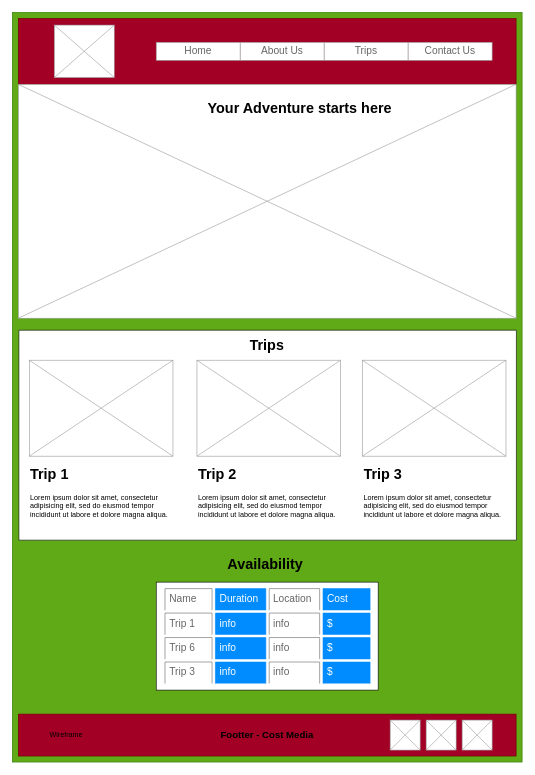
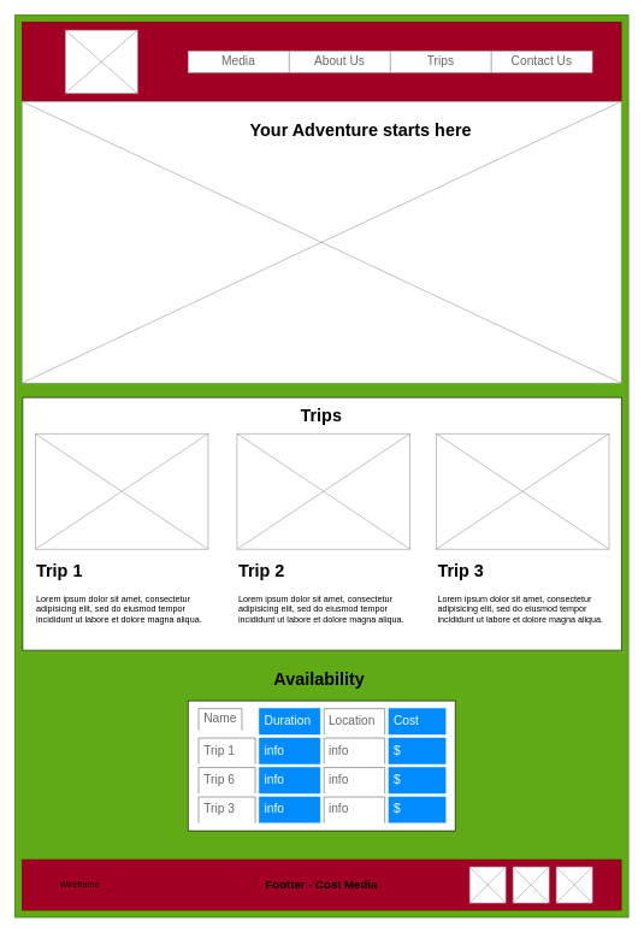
  <mxCell id="0" />
  <mxCell id="1" parent="0" />
  <mxCell id="2" value="" style="rounded=0;whiteSpace=wrap;html=1;fillColor=#60a917;fontColor=#ffffff;strokeColor=#2D7600;" vertex="1" parent="1"><mxGeometry width="850" height="1250" as="geometry" x="20" y="20" /></mxCell>
  <mxCell id="3" value="" style="verticalLabelPosition=bottom;verticalAlign=top;html=1;shape=mxgraph.basic.rect;fillColor2=none;strokeWidth=1;size=20;indent=5;" vertex="1" parent="1"><mxGeometry x="31" y="550" width="829.5" height="350" as="geometry" /></mxCell>
  <mxCell id="4" value="" style="rounded=0;whiteSpace=wrap;html=1;fillColor=light-dark(#A20025,#4D4247);fontColor=#ffffff;strokeColor=#6F0000;" vertex="1" parent="1"><mxGeometry x="30" y="30" width="830" height="110" as="geometry" /></mxCell>
  <mxCell id="5" value="" style="verticalLabelPosition=bottom;shadow=0;dashed=0;align=center;html=1;verticalAlign=top;strokeWidth=1;shape=mxgraph.mockup.graphics.simpleIcon;strokeColor=#999999;" vertex="1" parent="1"><mxGeometry x="90" y="41.25" width="100" height="87.5" as="geometry" /></mxCell>
  <mxCell id="6" value="" style="swimlane;shape=mxgraph.bootstrap.anchor;strokeColor=#999999;fillColor=#ffffff;fontColor=#666666;childLayout=stackLayout;horizontal=0;startSize=0;horizontalStack=1;resizeParent=1;resizeParentMax=0;resizeLast=0;collapsible=0;marginBottom=0;whiteSpace=wrap;html=1;" vertex="1" parent="1"><mxGeometry x="260" y="70" width="560" height="30" as="geometry" /></mxCell>
- <mxCell id="7" value="Home" style="text;strokeColor=inherit;align=center;verticalAlign=middle;spacingLeft=10;spacingRight=10;overflow=hidden;points=[[0,0.5],[1,0.5]];portConstraint=eastwest;rotatable=0;whiteSpace=wrap;html=1;fillColor=inherit;fontColor=inherit;fontSize=17;" vertex="1" parent="6"><mxGeometry width="140" height="30" as="geometry" /></mxCell>
+ <mxCell id="7" value="Media" style="text;strokeColor=inherit;align=center;verticalAlign=middle;spacingLeft=10;spacingRight=10;overflow=hidden;points=[[0,0.5],[1,0.5]];portConstraint=eastwest;rotatable=0;whiteSpace=wrap;html=1;fillColor=inherit;fontColor=inherit;fontSize=17;" vertex="1" parent="6"><mxGeometry width="140" height="30" as="geometry" /></mxCell>
  <mxCell id="8" value="About Us" style="text;strokeColor=inherit;align=center;verticalAlign=middle;spacingLeft=10;spacingRight=10;overflow=hidden;points=[[0,0.5],[1,0.5]];portConstraint=eastwest;rotatable=0;whiteSpace=wrap;html=1;fillColor=inherit;fontColor=inherit;fontSize=17;" vertex="1" parent="6"><mxGeometry x="140" width="140" height="30" as="geometry" /></mxCell>
  <mxCell id="9" value="Trips" style="text;strokeColor=inherit;align=center;verticalAlign=middle;spacingLeft=10;spacingRight=10;overflow=hidden;points=[[0,0.5],[1,0.5]];portConstraint=eastwest;rotatable=0;whiteSpace=wrap;html=1;fillColor=inherit;fontColor=inherit;fontSize=17;" vertex="1" parent="6"><mxGeometry x="280" width="140" height="30" as="geometry" /></mxCell>
  <mxCell id="10" value="Contact Us" style="text;strokeColor=inherit;align=center;verticalAlign=middle;spacingLeft=10;spacingRight=10;overflow=hidden;points=[[0,0.5],[1,0.5]];portConstraint=eastwest;rotatable=0;whiteSpace=wrap;html=1;fillColor=inherit;fontColor=inherit;fontSize=17;" vertex="1" parent="6"><mxGeometry x="420" width="140" height="30" as="geometry" /></mxCell>
  <mxCell id="11" value="" style="rounded=0;whiteSpace=wrap;html=1;fillColor=light-dark(#A20025,#4D4247);fontColor=#ffffff;strokeColor=#6F0000;" vertex="1" parent="1"><mxGeometry x="30" y="1190" width="830" height="70" as="geometry" /></mxCell>
  <mxCell id="12" value="" style="verticalLabelPosition=bottom;shadow=0;dashed=0;align=center;html=1;verticalAlign=top;strokeWidth=1;shape=mxgraph.mockup.graphics.simpleIcon;strokeColor=#999999;" vertex="1" parent="1"><mxGeometry x="770" y="1200" width="50" height="50" as="geometry" /></mxCell>
  <mxCell id="13" value="" style="verticalLabelPosition=bottom;shadow=0;dashed=0;align=center;html=1;verticalAlign=top;strokeWidth=1;shape=mxgraph.mockup.graphics.simpleIcon;strokeColor=#999999;" vertex="1" parent="1"><mxGeometry x="710" y="1200" width="50" height="50" as="geometry" /></mxCell>
  <mxCell id="14" value="" style="verticalLabelPosition=bottom;shadow=0;dashed=0;align=center;html=1;verticalAlign=top;strokeWidth=1;shape=mxgraph.mockup.graphics.simpleIcon;strokeColor=#999999;" vertex="1" parent="1"><mxGeometry x="650" y="1200" width="50" height="50" as="geometry" /></mxCell>
  <mxCell id="15" value="&lt;font style=&quot;font-size: 16px;&quot;&gt;&lt;b&gt;Footter - Cost Media&lt;/b&gt;&lt;/font&gt;" style="text;html=1;align=center;verticalAlign=middle;whiteSpace=wrap;rounded=0;" vertex="1" parent="1"><mxGeometry x="345" y="1210" width="200" height="30" as="geometry" /></mxCell>
  <mxCell id="16" value="" style="verticalLabelPosition=bottom;shadow=0;dashed=0;align=center;html=1;verticalAlign=top;strokeWidth=1;shape=mxgraph.mockup.graphics.simpleIcon;strokeColor=#999999;" vertex="1" parent="1"><mxGeometry x="48.37" y="600" width="239.5" height="160" as="geometry" /></mxCell>
  <mxCell id="17" value="Wireframe" style="text;html=1;align=center;verticalAlign=middle;whiteSpace=wrap;rounded=0;" vertex="1" parent="1"><mxGeometry x="80" y="1210" width="60" height="30" as="geometry" /></mxCell>
  <mxCell id="18" value="" style="verticalLabelPosition=bottom;shadow=0;dashed=0;align=center;html=1;verticalAlign=top;strokeWidth=1;shape=mxgraph.mockup.graphics.simpleIcon;strokeColor=#999999;" vertex="1" parent="1"><mxGeometry x="30" y="140" width="830" height="390" as="geometry" /></mxCell>
  <mxCell id="19" value="&lt;h1 style=&quot;margin-top: 0px;&quot;&gt;Your Adventure starts here&lt;/h1&gt;" style="text;html=1;whiteSpace=wrap;overflow=hidden;rounded=0;" vertex="1" parent="1"><mxGeometry x="344" y="160" width="312" height="40" as="geometry" /></mxCell>
  <mxCell id="20" value="&lt;h1 style=&quot;margin-top: 0px;&quot;&gt;Trip 1&lt;/h1&gt;&lt;p&gt;Lorem ipsum dolor sit amet, consectetur adipisicing elit, sed do eiusmod tempor incididunt ut labore et dolore magna aliqua.&lt;/p&gt;" style="text;html=1;whiteSpace=wrap;overflow=hidden;rounded=0;" vertex="1" parent="1"><mxGeometry x="48.37" y="770" width="241.63" height="160" as="geometry" /></mxCell>
  <mxCell id="21" value="" style="verticalLabelPosition=bottom;shadow=0;dashed=0;align=center;html=1;verticalAlign=top;strokeWidth=1;shape=mxgraph.mockup.graphics.simpleIcon;strokeColor=#999999;" vertex="1" parent="1"><mxGeometry x="327.87" y="600" width="239.5" height="160" as="geometry" /></mxCell>
  <mxCell id="22" value="" style="verticalLabelPosition=bottom;shadow=0;dashed=0;align=center;html=1;verticalAlign=top;strokeWidth=1;shape=mxgraph.mockup.graphics.simpleIcon;strokeColor=#999999;" vertex="1" parent="1"><mxGeometry x="603.62" y="600" width="239.5" height="160" as="geometry" /></mxCell>
  <mxCell id="23" value="&lt;h1 style=&quot;margin-top: 0px;&quot;&gt;Trips&lt;/h1&gt;" style="text;html=1;whiteSpace=wrap;overflow=hidden;rounded=0;" vertex="1" parent="1"><mxGeometry x="414" y="555" width="62.63" height="40" as="geometry" /></mxCell>
  <mxCell id="24" value="&lt;h1 style=&quot;margin-top: 0px;&quot;&gt;Trip 2&lt;/h1&gt;&lt;p&gt;Lorem ipsum dolor sit amet, consectetur adipisicing elit, sed do eiusmod tempor incididunt ut labore et dolore magna aliqua.&lt;/p&gt;" style="text;html=1;whiteSpace=wrap;overflow=hidden;rounded=0;" vertex="1" parent="1"><mxGeometry x="328" y="770" width="241.63" height="160" as="geometry" /></mxCell>
  <mxCell id="25" value="&lt;h1 style=&quot;margin-top: 0px;&quot;&gt;Trip 3&lt;/h1&gt;&lt;p&gt;Lorem ipsum dolor sit amet, consectetur adipisicing elit, sed do eiusmod tempor incididunt ut labore et dolore magna aliqua.&lt;/p&gt;" style="text;html=1;whiteSpace=wrap;overflow=hidden;rounded=0;" vertex="1" parent="1"><mxGeometry x="603.62" y="770" width="241.63" height="160" as="geometry" /></mxCell>
  <mxCell id="26" value="&lt;h1 style=&quot;margin-top: 0px;&quot;&gt;Availability&lt;/h1&gt;" style="text;html=1;whiteSpace=wrap;overflow=hidden;rounded=0;" vertex="1" parent="1"><mxGeometry x="377" y="920" width="137" height="40" as="geometry" /></mxCell>
  <mxCell id="27" value="" style="group" vertex="1" connectable="0" parent="1"><mxGeometry x="260" y="970" width="370" height="180" as="geometry" /></mxCell>
  <mxCell id="28" value="" style="rounded=0;whiteSpace=wrap;html=1;" vertex="1" parent="27"><mxGeometry width="370.0" height="180" as="geometry" /></mxCell>
- <mxCell id="29" value="Name" style="strokeWidth=1;shadow=0;dashed=0;align=center;html=1;shape=mxgraph.mockup.forms.uRect;fontSize=17;fontColor=#666666;align=left;spacingLeft=5;strokeColor=#666666;" vertex="1" parent="27"><mxGeometry x="14.576" y="10.8" width="78.485" height="36" as="geometry" /></mxCell>
+ <mxCell id="29" value="Name" style="strokeWidth=1;shadow=0;dashed=0;align=center;html=1;shape=mxgraph.mockup.forms.uRect;fontSize=17;fontColor=#666666;align=left;spacingLeft=5;strokeColor=#666666;" vertex="1" parent="27"><mxGeometry x="14.576" y="10.8" width="60" height="30" as="geometry" /></mxCell>
  <mxCell id="30" value="Duration" style="strokeWidth=1;shadow=0;dashed=0;align=center;html=1;shape=mxgraph.mockup.forms.uRect;fontSize=17;fontColor=#ffffff;align=left;spacingLeft=5;strokeColor=#008cff;fillColor=#008cff;" vertex="1" parent="27"><mxGeometry x="98.667" y="10.8" width="84.091" height="36" as="geometry" /></mxCell>
  <mxCell id="31" value="Location" style="strokeWidth=1;shadow=0;dashed=0;align=center;html=1;shape=mxgraph.mockup.forms.uRect;fontSize=17;fontColor=#666666;align=left;spacingLeft=5;strokeColor=#666666;" vertex="1" parent="27"><mxGeometry x="188.364" y="10.8" width="84.091" height="36" as="geometry" /></mxCell>
  <mxCell id="32" value="Cost" style="strokeWidth=1;shadow=0;dashed=0;align=center;html=1;shape=mxgraph.mockup.forms.uRect;fontSize=17;fontColor=#ffffff;align=left;spacingLeft=5;strokeColor=#008cff;fillColor=#008cff;" vertex="1" parent="27"><mxGeometry x="278.061" y="10.8" width="78.485" height="36" as="geometry" /></mxCell>
  <mxCell id="33" value="Trip 1" style="strokeWidth=1;shadow=0;dashed=0;align=center;html=1;shape=mxgraph.mockup.forms.uRect;fontSize=17;fontColor=#666666;align=left;spacingLeft=5;strokeColor=#666666;" vertex="1" parent="27"><mxGeometry x="14.576" y="51.6" width="78.485" height="36" as="geometry" /></mxCell>
  <mxCell id="34" value="info" style="strokeWidth=1;shadow=0;dashed=0;align=center;html=1;shape=mxgraph.mockup.forms.uRect;fontSize=17;fontColor=#ffffff;align=left;spacingLeft=5;strokeColor=#008cff;fillColor=#008cff;" vertex="1" parent="27"><mxGeometry x="98.667" y="51.6" width="84.091" height="36" as="geometry" /></mxCell>
  <mxCell id="35" value="info" style="strokeWidth=1;shadow=0;dashed=0;align=center;html=1;shape=mxgraph.mockup.forms.uRect;fontSize=17;fontColor=#666666;align=left;spacingLeft=5;strokeColor=#666666;" vertex="1" parent="27"><mxGeometry x="188.364" y="51.6" width="84.091" height="36" as="geometry" /></mxCell>
  <mxCell id="36" value="$" style="strokeWidth=1;shadow=0;dashed=0;align=center;html=1;shape=mxgraph.mockup.forms.uRect;fontSize=17;fontColor=#ffffff;align=left;spacingLeft=5;strokeColor=#008cff;fillColor=#008cff;" vertex="1" parent="27"><mxGeometry x="278.061" y="51.6" width="78.485" height="36" as="geometry" /></mxCell>
  <mxCell id="37" value="Trip 6" style="strokeWidth=1;shadow=0;dashed=0;align=center;html=1;shape=mxgraph.mockup.forms.uRect;fontSize=17;fontColor=#666666;align=left;spacingLeft=5;strokeColor=#666666;" vertex="1" parent="27"><mxGeometry x="14.576" y="92.4" width="78.485" height="36" as="geometry" /></mxCell>
  <mxCell id="38" value="info" style="strokeWidth=1;shadow=0;dashed=0;align=center;html=1;shape=mxgraph.mockup.forms.uRect;fontSize=17;fontColor=#ffffff;align=left;spacingLeft=5;strokeColor=#008cff;fillColor=#008cff;" vertex="1" parent="27"><mxGeometry x="98.667" y="92.4" width="84.091" height="36" as="geometry" /></mxCell>
  <mxCell id="39" value="info" style="strokeWidth=1;shadow=0;dashed=0;align=center;html=1;shape=mxgraph.mockup.forms.uRect;fontSize=17;fontColor=#666666;align=left;spacingLeft=5;strokeColor=#666666;" vertex="1" parent="27"><mxGeometry x="188.364" y="92.4" width="84.091" height="36" as="geometry" /></mxCell>
  <mxCell id="40" value="$" style="strokeWidth=1;shadow=0;dashed=0;align=center;html=1;shape=mxgraph.mockup.forms.uRect;fontSize=17;fontColor=#ffffff;align=left;spacingLeft=5;strokeColor=#008cff;fillColor=#008cff;" vertex="1" parent="27"><mxGeometry x="278.061" y="92.4" width="78.485" height="36" as="geometry" /></mxCell>
  <mxCell id="41" value="Trip 3" style="strokeWidth=1;shadow=0;dashed=0;align=center;html=1;shape=mxgraph.mockup.forms.uRect;fontSize=17;fontColor=#666666;align=left;spacingLeft=5;strokeColor=#666666;" vertex="1" parent="27"><mxGeometry x="14.576" y="133.2" width="78.485" height="36" as="geometry" /></mxCell>
  <mxCell id="42" value="info" style="strokeWidth=1;shadow=0;dashed=0;align=center;html=1;shape=mxgraph.mockup.forms.uRect;fontSize=17;fontColor=#ffffff;align=left;spacingLeft=5;strokeColor=#008cff;fillColor=#008cff;" vertex="1" parent="27"><mxGeometry x="98.667" y="133.2" width="84.091" height="36" as="geometry" /></mxCell>
  <mxCell id="43" value="info" style="strokeWidth=1;shadow=0;dashed=0;align=center;html=1;shape=mxgraph.mockup.forms.uRect;fontSize=17;fontColor=#666666;align=left;spacingLeft=5;strokeColor=#666666;" vertex="1" parent="27"><mxGeometry x="188.364" y="133.2" width="84.091" height="36" as="geometry" /></mxCell>
  <mxCell id="44" value="$" style="strokeWidth=1;shadow=0;dashed=0;align=center;html=1;shape=mxgraph.mockup.forms.uRect;fontSize=17;fontColor=#ffffff;align=left;spacingLeft=5;strokeColor=#008cff;fillColor=#008cff;" vertex="1" parent="27"><mxGeometry x="278.061" y="133.2" width="78.485" height="36" as="geometry" /></mxCell>
